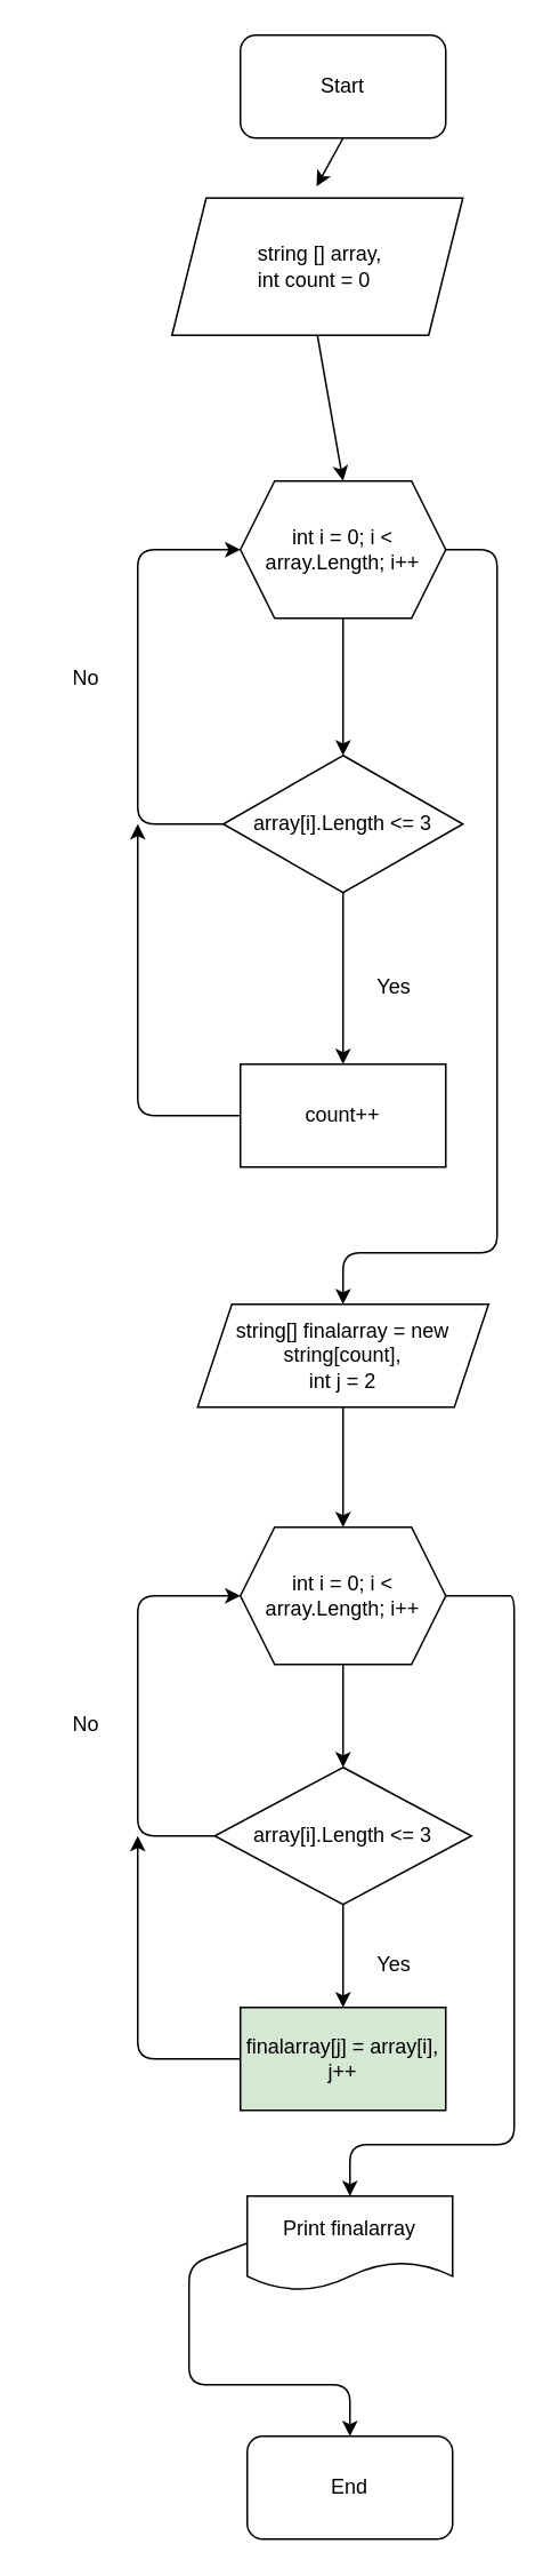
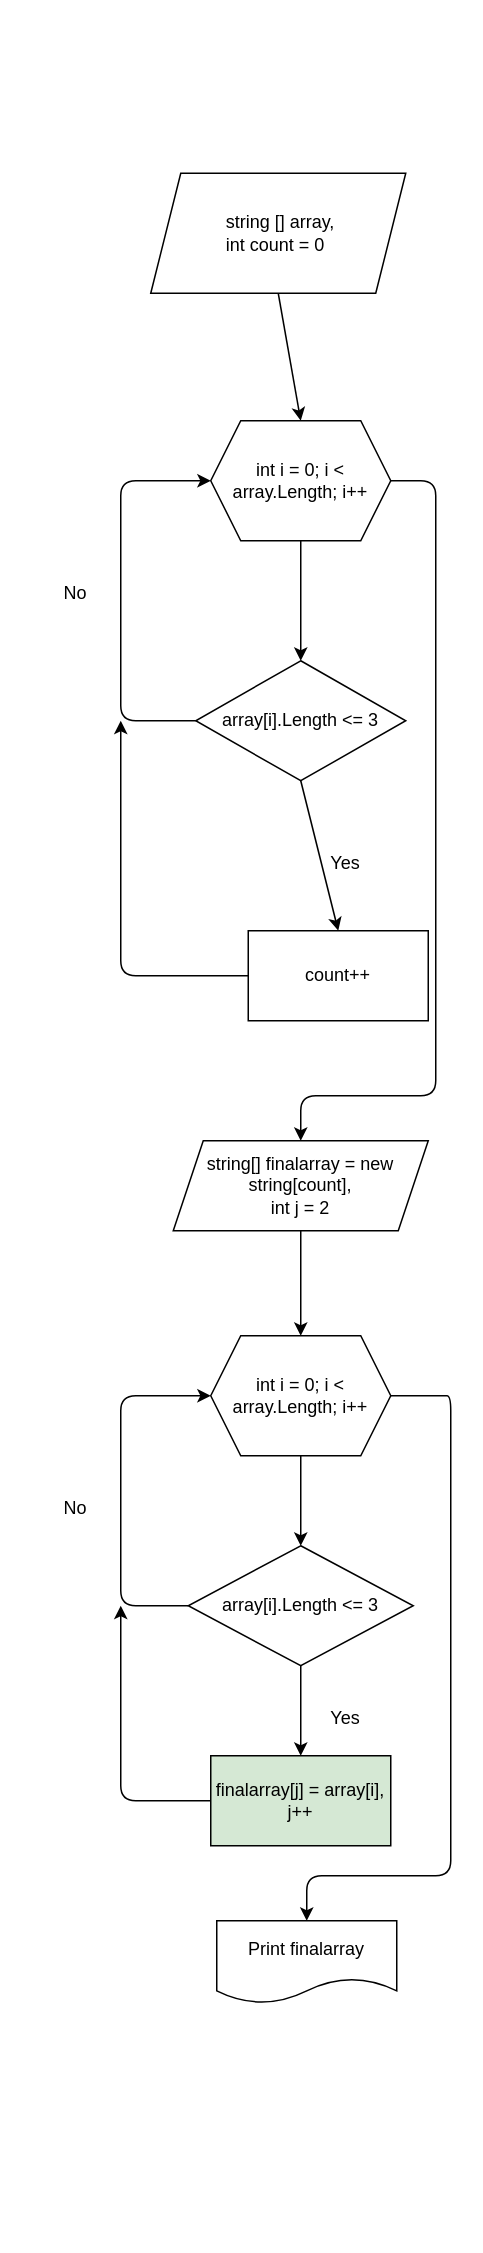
  <mxCell id="0" />
  <mxCell id="1" parent="0" />
- <mxCell id="2" style="edgeStyle=none;html=1;exitX=0.5;exitY=1;exitDx=0;exitDy=0;entryX=0.497;entryY=-0.085;entryDx=0;entryDy=0;entryPerimeter=0;" edge="1" parent="1" source="3" target="5"><mxGeometry relative="1" as="geometry" /></mxCell>
- <mxCell id="3" value="Start" style="rounded=1;whiteSpace=wrap;html=1;" vertex="1" parent="1"><mxGeometry x="140" y="20" width="120" height="60" as="geometry" /></mxCell>
  <mxCell id="4" style="edgeStyle=none;html=1;exitX=0.5;exitY=1;exitDx=0;exitDy=0;entryX=0.5;entryY=0;entryDx=0;entryDy=0;" edge="1" parent="1" source="5" target="8"><mxGeometry relative="1" as="geometry" /></mxCell>
  <mxCell id="5" value="&amp;nbsp;string [] array,&lt;br&gt;int count = 0&amp;nbsp;" style="shape=parallelogram;perimeter=parallelogramPerimeter;whiteSpace=wrap;html=1;fixedSize=1;" vertex="1" parent="1"><mxGeometry x="100" y="115" width="170" height="80" as="geometry" /></mxCell>
  <mxCell id="6" style="edgeStyle=none;html=1;exitX=0.5;exitY=1;exitDx=0;exitDy=0;entryX=0.5;entryY=0;entryDx=0;entryDy=0;" edge="1" parent="1" source="8" target="11"><mxGeometry relative="1" as="geometry" /></mxCell>
  <mxCell id="7" style="edgeStyle=none;html=1;exitX=1;exitY=0.5;exitDx=0;exitDy=0;entryX=0.5;entryY=0;entryDx=0;entryDy=0;" edge="1" parent="1" source="8" target="17"><mxGeometry relative="1" as="geometry"><Array as="points"><mxPoint x="290" y="320" /><mxPoint x="290" y="730" /><mxPoint x="200" y="730" /></Array></mxGeometry></mxCell>
  <mxCell id="8" value="int i = 0; i &amp;lt; array.Length; i++" style="shape=hexagon;perimeter=hexagonPerimeter2;whiteSpace=wrap;html=1;fixedSize=1;" vertex="1" parent="1"><mxGeometry x="140" y="280" width="120" height="80" as="geometry" /></mxCell>
  <mxCell id="9" style="edgeStyle=none;html=1;exitX=0.5;exitY=1;exitDx=0;exitDy=0;entryX=0.5;entryY=0;entryDx=0;entryDy=0;" edge="1" parent="1" source="11" target="13"><mxGeometry relative="1" as="geometry"><mxPoint x="200" y="560" as="targetPoint" /></mxGeometry></mxCell>
  <mxCell id="10" style="edgeStyle=none;html=1;exitX=0;exitY=0.5;exitDx=0;exitDy=0;entryX=0;entryY=0.5;entryDx=0;entryDy=0;" edge="1" parent="1" source="11" target="8"><mxGeometry relative="1" as="geometry"><mxPoint x="120" y="330" as="targetPoint" /><Array as="points"><mxPoint x="80" y="480" /><mxPoint x="80" y="320" /></Array></mxGeometry></mxCell>
  <mxCell id="11" value="array[i].Length &amp;lt;= 3" style="rhombus;whiteSpace=wrap;html=1;" vertex="1" parent="1"><mxGeometry x="130" y="440" width="140" height="80" as="geometry" /></mxCell>
  <mxCell id="12" style="edgeStyle=none;html=1;exitX=0;exitY=0.5;exitDx=0;exitDy=0;" edge="1" parent="1" source="13"><mxGeometry relative="1" as="geometry"><mxPoint x="80" y="480" as="targetPoint" /><Array as="points"><mxPoint x="80" y="650" /></Array></mxGeometry></mxCell>
- <mxCell id="13" value="count++" style="rounded=0;whiteSpace=wrap;html=1;" vertex="1" parent="1"><mxGeometry x="140" y="620" width="120" height="60" as="geometry" /></mxCell>
+ <mxCell id="13" value="count++" style="rounded=0;whiteSpace=wrap;html=1;" vertex="1" parent="1"><mxGeometry x="165" y="620" width="120" height="60" as="geometry" /></mxCell>
  <mxCell id="14" value="Yes" style="text;html=1;strokeColor=none;fillColor=none;align=center;verticalAlign=middle;whiteSpace=wrap;rounded=0;" vertex="1" parent="1"><mxGeometry x="200" y="560" width="60" height="30" as="geometry" /></mxCell>
  <mxCell id="15" value="No" style="text;html=1;strokeColor=none;fillColor=none;align=center;verticalAlign=middle;whiteSpace=wrap;rounded=0;" vertex="1" parent="1"><mxGeometry x="20" y="380" width="60" height="30" as="geometry" /></mxCell>
  <mxCell id="16" style="edgeStyle=none;html=1;exitX=0.5;exitY=1;exitDx=0;exitDy=0;entryX=0.5;entryY=0;entryDx=0;entryDy=0;" edge="1" parent="1" source="17" target="20"><mxGeometry relative="1" as="geometry" /></mxCell>
  <mxCell id="17" value="string[] finalarray = new string[count],&lt;br&gt;int j = 2" style="shape=parallelogram;perimeter=parallelogramPerimeter;whiteSpace=wrap;html=1;fixedSize=1;" vertex="1" parent="1"><mxGeometry x="115" y="760" width="170" height="60" as="geometry" /></mxCell>
  <mxCell id="18" style="edgeStyle=none;html=1;exitX=0.5;exitY=1;exitDx=0;exitDy=0;entryX=0.5;entryY=0;entryDx=0;entryDy=0;" edge="1" parent="1" source="20" target="23"><mxGeometry relative="1" as="geometry" /></mxCell>
  <mxCell id="19" style="edgeStyle=none;html=1;exitX=1;exitY=0.5;exitDx=0;exitDy=0;entryX=0.5;entryY=0;entryDx=0;entryDy=0;" edge="1" parent="1" source="20" target="29"><mxGeometry relative="1" as="geometry"><Array as="points"><mxPoint x="290" y="930" /><mxPoint x="300" y="930" /><mxPoint x="300" y="1250" /><mxPoint x="204" y="1250" /></Array></mxGeometry></mxCell>
  <mxCell id="20" value="int i = 0; i &lt; array.Length; i++" style="shape=hexagon;perimeter=hexagonPerimeter2;whiteSpace=wrap;html=1;fixedSize=1;" vertex="1" parent="1"><mxGeometry x="140" y="890" width="120" height="80" as="geometry" /></mxCell>
  <mxCell id="21" style="edgeStyle=none;html=1;exitX=0;exitY=0.5;exitDx=0;exitDy=0;entryX=0;entryY=0.5;entryDx=0;entryDy=0;" edge="1" parent="1" source="23" target="20"><mxGeometry relative="1" as="geometry"><Array as="points"><mxPoint x="80" y="1070" /><mxPoint x="80" y="930" /></Array></mxGeometry></mxCell>
  <mxCell id="22" style="edgeStyle=none;html=1;exitX=0.5;exitY=1;exitDx=0;exitDy=0;entryX=0.5;entryY=0;entryDx=0;entryDy=0;" edge="1" parent="1" source="23" target="25"><mxGeometry relative="1" as="geometry" /></mxCell>
  <mxCell id="23" value="array[i].Length &amp;lt;= 3" style="rhombus;whiteSpace=wrap;html=1;" vertex="1" parent="1"><mxGeometry x="125" y="1030" width="150" height="80" as="geometry" /></mxCell>
  <mxCell id="24" style="edgeStyle=none;html=1;exitX=0;exitY=0.5;exitDx=0;exitDy=0;" edge="1" parent="1" source="25"><mxGeometry relative="1" as="geometry"><mxPoint x="80" y="1070" as="targetPoint" /><Array as="points"><mxPoint x="80" y="1200" /><mxPoint x="80" y="1090" /></Array></mxGeometry></mxCell>
  <mxCell id="25" value="&lt;div&gt;finalarray[j] = array[i],&lt;/div&gt;&lt;div&gt;j++&lt;/div&gt;" style="rounded=0;whiteSpace=wrap;html=1;fillColor=#d5e8d4;" vertex="1" parent="1"><mxGeometry x="140" y="1170" width="120" height="60" as="geometry" /></mxCell>
  <mxCell id="26" value="No" style="text;html=1;strokeColor=none;fillColor=none;align=center;verticalAlign=middle;whiteSpace=wrap;rounded=0;" vertex="1" parent="1"><mxGeometry x="20" y="990" width="60" height="30" as="geometry" /></mxCell>
  <mxCell id="27" value="Yes" style="text;html=1;strokeColor=none;fillColor=none;align=center;verticalAlign=middle;whiteSpace=wrap;rounded=0;" vertex="1" parent="1"><mxGeometry x="200" y="1130" width="60" height="30" as="geometry" /></mxCell>
- <mxCell id="28" style="edgeStyle=none;html=1;exitX=0;exitY=0.5;exitDx=0;exitDy=0;entryX=0.5;entryY=0;entryDx=0;entryDy=0;" edge="1" parent="1" source="29" target="30"><mxGeometry relative="1" as="geometry"><Array as="points"><mxPoint x="110" y="1320" /><mxPoint x="110" y="1390" /><mxPoint x="204" y="1390" /></Array></mxGeometry></mxCell>
  <mxCell id="29" value="Print finalarray" style="shape=document;whiteSpace=wrap;html=1;boundedLbl=1;" vertex="1" parent="1"><mxGeometry x="144" y="1280" width="120" height="55" as="geometry" /></mxCell>
- <mxCell id="30" value="End" style="rounded=1;whiteSpace=wrap;html=1;" vertex="1" parent="1"><mxGeometry x="144" y="1420" width="120" height="60" as="geometry" /></mxCell>
